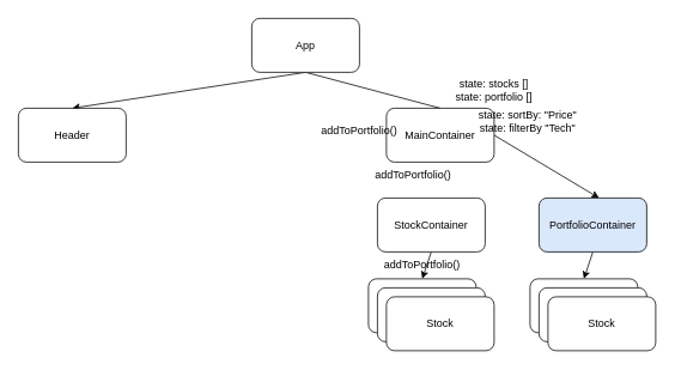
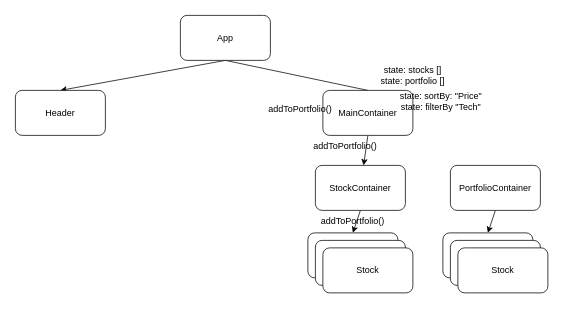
  <mxCell id="0" />
  <mxCell id="1" parent="0" />
  <mxCell id="2" style="edgeStyle=none;html=1;exitX=0.5;exitY=1;exitDx=0;exitDy=0;entryX=0.5;entryY=0;entryDx=0;entryDy=0;" edge="1" parent="1" source="4" target="5"><mxGeometry relative="1" as="geometry" /></mxCell>
  <mxCell id="3" style="edgeStyle=none;html=1;exitX=0.5;exitY=1;exitDx=0;exitDy=0;entryX=0.5;entryY=0;entryDx=0;entryDy=0;endArrow=none;" edge="1" parent="1" source="4" target="8"><mxGeometry relative="1" as="geometry" /></mxCell>
- <mxCell id="4" value="App" style="rounded=1;whiteSpace=wrap;html=1;" vertex="1" parent="1"><mxGeometry x="280" y="20" width="120" height="60" as="geometry" /></mxCell>
+ <mxCell id="4" value="App" style="rounded=1;whiteSpace=wrap;html=1;" vertex="1" parent="1"><mxGeometry x="240" y="20" width="120" height="60" as="geometry" /></mxCell>
  <mxCell id="5" value="Header" style="rounded=1;whiteSpace=wrap;html=1;" vertex="1" parent="1"><mxGeometry x="20" y="120" width="120" height="60" as="geometry" /></mxCell>
- <mxCell id="7" style="edgeStyle=none;html=1;exitX=1;exitY=0.5;exitDx=0;exitDy=0;entryX=0.558;entryY=0;entryDx=0;entryDy=0;entryPerimeter=0;" edge="1" parent="1" source="8" target="12"><mxGeometry relative="1" as="geometry" /></mxCell>
+ <mxCell id="6" style="edgeStyle=none;html=1;exitX=0.5;exitY=1;exitDx=0;exitDy=0;" edge="1" parent="1" source="8" target="10"><mxGeometry relative="1" as="geometry" /></mxCell>
  <mxCell id="8" value="MainContainer" style="rounded=1;whiteSpace=wrap;html=1;" vertex="1" parent="1"><mxGeometry x="430" y="120" width="120" height="60" as="geometry" /></mxCell>
  <mxCell id="9" style="edgeStyle=none;html=1;exitX=0.5;exitY=1;exitDx=0;exitDy=0;entryX=0.5;entryY=0;entryDx=0;entryDy=0;" edge="1" parent="1" source="10" target="13"><mxGeometry relative="1" as="geometry" /></mxCell>
  <mxCell id="10" value="StockContainer" style="rounded=1;whiteSpace=wrap;html=1;" vertex="1" parent="1"><mxGeometry x="420" y="220" width="120" height="60" as="geometry" /></mxCell>
  <mxCell id="11" style="edgeStyle=none;html=1;exitX=0.5;exitY=1;exitDx=0;exitDy=0;entryX=0.5;entryY=0;entryDx=0;entryDy=0;" edge="1" parent="1" source="12" target="14"><mxGeometry relative="1" as="geometry" /></mxCell>
- <mxCell id="12" value="PortfolioContainer" style="rounded=1;whiteSpace=wrap;html=1;fillColor=#dae8fc;" vertex="1" parent="1"><mxGeometry x="600" y="220" width="120" height="60" as="geometry" /></mxCell>
+ <mxCell id="12" value="PortfolioContainer" style="rounded=1;whiteSpace=wrap;html=1;" vertex="1" parent="1"><mxGeometry x="600" y="220" width="120" height="60" as="geometry" /></mxCell>
  <mxCell id="13" value="Stock" style="rounded=1;whiteSpace=wrap;html=1;" vertex="1" parent="1"><mxGeometry x="410" y="310" width="120" height="60" as="geometry" /></mxCell>
  <mxCell id="14" value="Stock" style="rounded=1;whiteSpace=wrap;html=1;" vertex="1" parent="1"><mxGeometry x="590" y="310" width="120" height="60" as="geometry" /></mxCell>
  <mxCell id="15" value="Stock" style="rounded=1;whiteSpace=wrap;html=1;" vertex="1" parent="1"><mxGeometry x="420" y="320" width="120" height="60" as="geometry" /></mxCell>
  <mxCell id="16" value="Stock" style="rounded=1;whiteSpace=wrap;html=1;" vertex="1" parent="1"><mxGeometry x="430" y="330" width="120" height="60" as="geometry" /></mxCell>
  <mxCell id="17" value="Stock" style="rounded=1;whiteSpace=wrap;html=1;" vertex="1" parent="1"><mxGeometry x="600" y="320" width="120" height="60" as="geometry" /></mxCell>
  <mxCell id="18" value="Stock" style="rounded=1;whiteSpace=wrap;html=1;" vertex="1" parent="1"><mxGeometry x="610" y="330" width="120" height="60" as="geometry" /></mxCell>
  <mxCell id="19" value="state: stocks []&lt;br&gt;state: portfolio []" style="text;html=1;strokeColor=none;fillColor=none;align=center;verticalAlign=middle;whiteSpace=wrap;rounded=0;" vertex="1" parent="1"><mxGeometry x="460" y="70" width="180" height="60" as="geometry" /></mxCell>
  <mxCell id="20" value="state: sortBy: &quot;Price&quot;&lt;br&gt;state: filterBy &quot;Tech&quot;" style="text;html=1;strokeColor=none;fillColor=none;align=center;verticalAlign=middle;whiteSpace=wrap;rounded=0;" vertex="1" parent="1"><mxGeometry x="490" y="120" width="195" height="30" as="geometry" /></mxCell>
  <mxCell id="21" value="addToPortfolio()" style="text;html=1;strokeColor=none;fillColor=none;align=center;verticalAlign=middle;whiteSpace=wrap;rounded=0;" vertex="1" parent="1"><mxGeometry x="370" y="130" width="60" height="30" as="geometry" /></mxCell>
  <mxCell id="22" value="addToPortfolio()" style="text;html=1;strokeColor=none;fillColor=none;align=center;verticalAlign=middle;whiteSpace=wrap;rounded=0;" vertex="1" parent="1"><mxGeometry x="430" y="180" width="60" height="30" as="geometry" /></mxCell>
  <mxCell id="23" value="addToPortfolio()" style="text;html=1;strokeColor=none;fillColor=none;align=center;verticalAlign=middle;whiteSpace=wrap;rounded=0;" vertex="1" parent="1"><mxGeometry x="440" y="280" width="60" height="30" as="geometry" /></mxCell>
